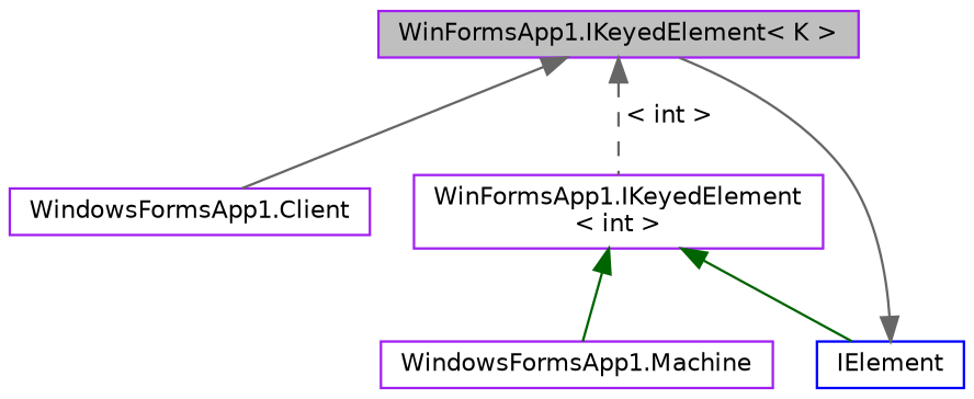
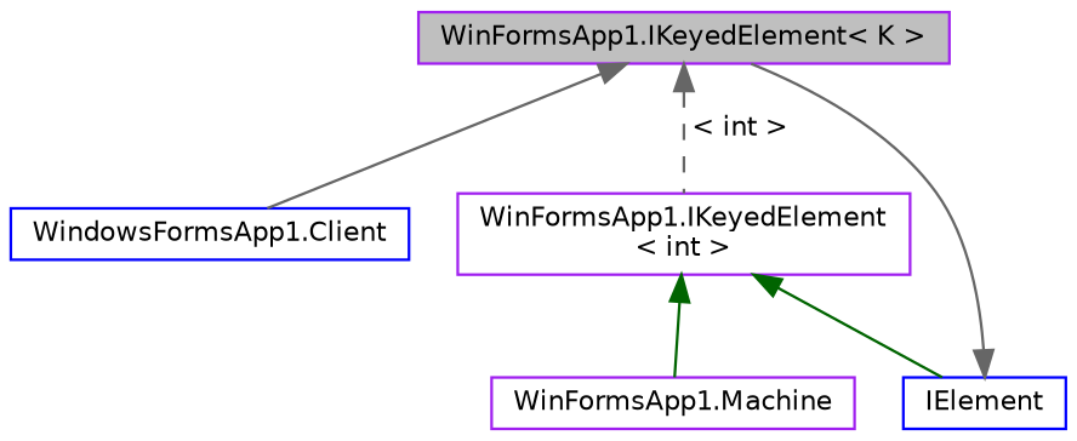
  digraph {
    node [color=purple fillcolor=white fontname=Helvetica fontsize=10 shape=record style=filled]
    edge [color=gray40 dir=back fontname=Helvetica fontsize=10 labelfontname=Helvetica labelfontsize=10 style=solid]
    n1 [fillcolor=grey75 fontcolor=black height=0.2 label="WinFormsApp1.IKeyedElement\< K \>" width=0.4]
-   n2 [height=0.2 label="WindowsFormsApp1.Client" width=0.4]
+   n2 [color=blue height=0.2 label="WindowsFormsApp1.Client" width=0.4]
    n3 [height=0.2 label="WinFormsApp1.IKeyedElement\l\< int \>" width=0.4]
    n4 [color=blue height=0.2 label=IElement width=0.4]
-   n5 [height=0.2 label="WindowsFormsApp1.Machine" width=0.4]
+   n5 [height=0.2 label="WinFormsApp1.Machine" width=0.4]
    n1 -> n2
    n1 -> n3 [label=" \< int \>" style=dashed]
    n3 -> n4 [color=darkgreen]
    n3 -> n5 [color=darkgreen]
    n4 -> n1
  }
